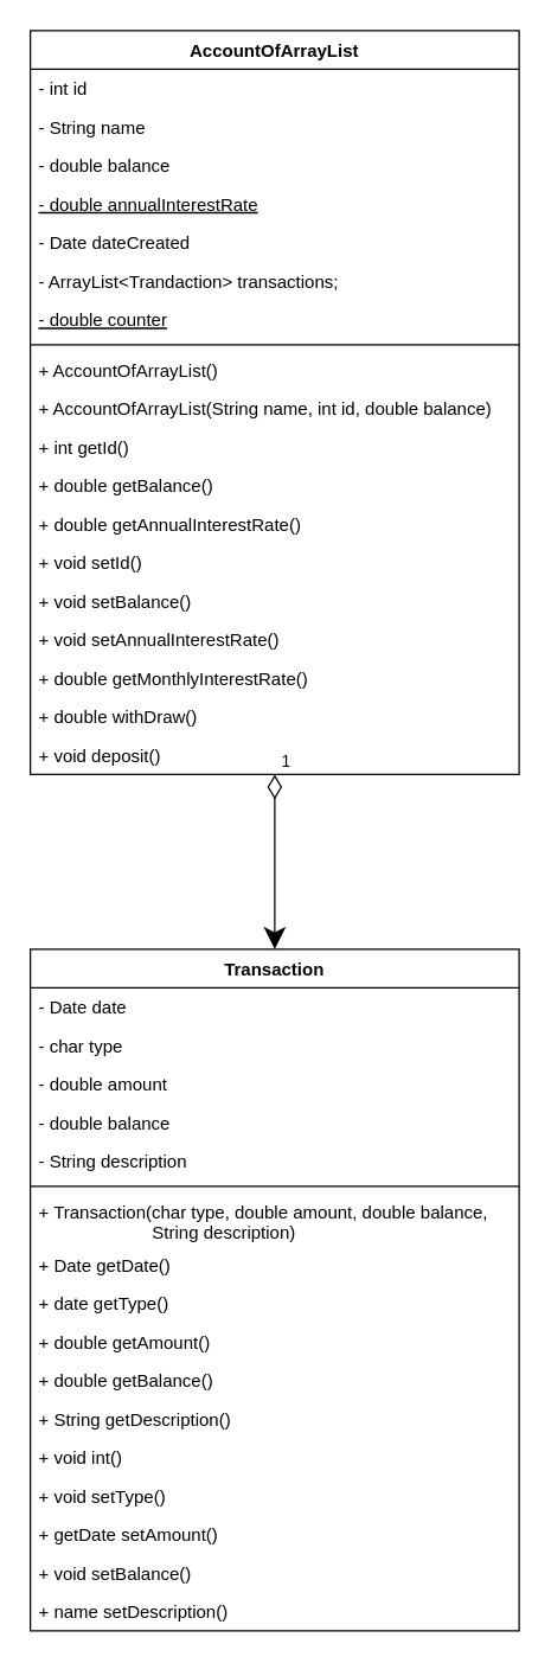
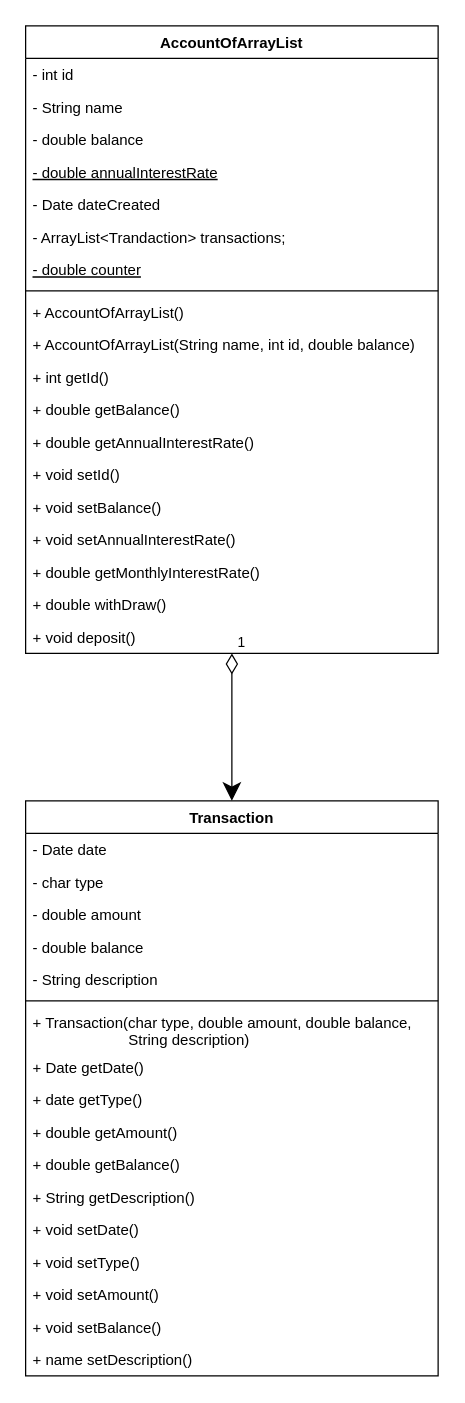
  <mxCell id="0" />
  <mxCell id="1" parent="0" />
  <mxCell id="2" value="AccountOfArrayList" style="swimlane;fontStyle=1;align=center;verticalAlign=top;childLayout=stackLayout;horizontal=1;startSize=26;horizontalStack=0;resizeParent=1;resizeParentMax=0;resizeLast=0;collapsible=1;marginBottom=0;" vertex="1" parent="1"><mxGeometry x="20" y="20" width="330" height="502" as="geometry" /></mxCell>
  <mxCell id="3" value="- int id" style="text;strokeColor=none;fillColor=none;align=left;verticalAlign=top;spacingLeft=4;spacingRight=4;overflow=hidden;rotatable=0;points=[[0,0.5],[1,0.5]];portConstraint=eastwest;" vertex="1" parent="2"><mxGeometry y="26" width="330" height="26" as="geometry" /></mxCell>
  <mxCell id="4" value="- String name" style="text;strokeColor=none;fillColor=none;align=left;verticalAlign=top;spacingLeft=4;spacingRight=4;overflow=hidden;rotatable=0;points=[[0,0.5],[1,0.5]];portConstraint=eastwest;" vertex="1" parent="2"><mxGeometry y="52" width="330" height="26" as="geometry" /></mxCell>
  <mxCell id="5" value="- double balance" style="text;strokeColor=none;fillColor=none;align=left;verticalAlign=top;spacingLeft=4;spacingRight=4;overflow=hidden;rotatable=0;points=[[0,0.5],[1,0.5]];portConstraint=eastwest;" vertex="1" parent="2"><mxGeometry y="78" width="330" height="26" as="geometry" /></mxCell>
  <mxCell id="6" value="- double annualInterestRate" style="text;strokeColor=none;fillColor=none;align=left;verticalAlign=top;spacingLeft=4;spacingRight=4;overflow=hidden;rotatable=0;points=[[0,0.5],[1,0.5]];portConstraint=eastwest;fontStyle=4" vertex="1" parent="2"><mxGeometry y="104" width="330" height="26" as="geometry" /></mxCell>
  <mxCell id="7" value="- Date dateCreated" style="text;strokeColor=none;fillColor=none;align=left;verticalAlign=top;spacingLeft=4;spacingRight=4;overflow=hidden;rotatable=0;points=[[0,0.5],[1,0.5]];portConstraint=eastwest;" vertex="1" parent="2"><mxGeometry y="130" width="330" height="26" as="geometry" /></mxCell>
  <mxCell id="8" value="- ArrayList&lt;Trandaction&gt; transactions;" style="text;strokeColor=none;fillColor=none;align=left;verticalAlign=top;spacingLeft=4;spacingRight=4;overflow=hidden;rotatable=0;points=[[0,0.5],[1,0.5]];portConstraint=eastwest;" vertex="1" parent="2"><mxGeometry y="156" width="330" height="26" as="geometry" /></mxCell>
  <mxCell id="9" value="- double counter" style="text;strokeColor=none;fillColor=none;align=left;verticalAlign=top;spacingLeft=4;spacingRight=4;overflow=hidden;rotatable=0;points=[[0,0.5],[1,0.5]];portConstraint=eastwest;fontStyle=4" vertex="1" parent="2"><mxGeometry y="182" width="330" height="26" as="geometry" /></mxCell>
  <mxCell id="10" value="" style="line;strokeWidth=1;fillColor=none;align=left;verticalAlign=middle;spacingTop=-1;spacingLeft=3;spacingRight=3;rotatable=0;labelPosition=right;points=[];portConstraint=eastwest;" vertex="1" parent="2"><mxGeometry y="208" width="330" height="8" as="geometry" /></mxCell>
  <mxCell id="11" value="+ AccountOfArrayList()" style="text;strokeColor=none;fillColor=none;align=left;verticalAlign=top;spacingLeft=4;spacingRight=4;overflow=hidden;rotatable=0;points=[[0,0.5],[1,0.5]];portConstraint=eastwest;" vertex="1" parent="2"><mxGeometry y="216" width="330" height="26" as="geometry" /></mxCell>
  <mxCell id="12" value="+ AccountOfArrayList(String name, int id, double balance)" style="text;strokeColor=none;fillColor=none;align=left;verticalAlign=top;spacingLeft=4;spacingRight=4;overflow=hidden;rotatable=0;points=[[0,0.5],[1,0.5]];portConstraint=eastwest;" vertex="1" parent="2"><mxGeometry y="242" width="330" height="26" as="geometry" /></mxCell>
  <mxCell id="13" value="+ int getId()" style="text;strokeColor=none;fillColor=none;align=left;verticalAlign=top;spacingLeft=4;spacingRight=4;overflow=hidden;rotatable=0;points=[[0,0.5],[1,0.5]];portConstraint=eastwest;" vertex="1" parent="2"><mxGeometry y="268" width="330" height="26" as="geometry" /></mxCell>
  <mxCell id="14" value="+ double getBalance()" style="text;strokeColor=none;fillColor=none;align=left;verticalAlign=top;spacingLeft=4;spacingRight=4;overflow=hidden;rotatable=0;points=[[0,0.5],[1,0.5]];portConstraint=eastwest;" vertex="1" parent="2"><mxGeometry y="294" width="330" height="26" as="geometry" /></mxCell>
  <mxCell id="15" value="+ double getAnnualInterestRate()" style="text;strokeColor=none;fillColor=none;align=left;verticalAlign=top;spacingLeft=4;spacingRight=4;overflow=hidden;rotatable=0;points=[[0,0.5],[1,0.5]];portConstraint=eastwest;" vertex="1" parent="2"><mxGeometry y="320" width="330" height="26" as="geometry" /></mxCell>
  <mxCell id="16" value="+ void setId()" style="text;strokeColor=none;fillColor=none;align=left;verticalAlign=top;spacingLeft=4;spacingRight=4;overflow=hidden;rotatable=0;points=[[0,0.5],[1,0.5]];portConstraint=eastwest;" vertex="1" parent="2"><mxGeometry y="346" width="330" height="26" as="geometry" /></mxCell>
  <mxCell id="17" value="+ void setBalance()" style="text;strokeColor=none;fillColor=none;align=left;verticalAlign=top;spacingLeft=4;spacingRight=4;overflow=hidden;rotatable=0;points=[[0,0.5],[1,0.5]];portConstraint=eastwest;" vertex="1" parent="2"><mxGeometry y="372" width="330" height="26" as="geometry" /></mxCell>
  <mxCell id="18" value="+ void setAnnualInterestRate()" style="text;strokeColor=none;fillColor=none;align=left;verticalAlign=top;spacingLeft=4;spacingRight=4;overflow=hidden;rotatable=0;points=[[0,0.5],[1,0.5]];portConstraint=eastwest;" vertex="1" parent="2"><mxGeometry y="398" width="330" height="26" as="geometry" /></mxCell>
  <mxCell id="19" value="+ double getMonthlyInterestRate()" style="text;strokeColor=none;fillColor=none;align=left;verticalAlign=top;spacingLeft=4;spacingRight=4;overflow=hidden;rotatable=0;points=[[0,0.5],[1,0.5]];portConstraint=eastwest;" vertex="1" parent="2"><mxGeometry y="424" width="330" height="26" as="geometry" /></mxCell>
  <mxCell id="20" value="+ double withDraw()" style="text;strokeColor=none;fillColor=none;align=left;verticalAlign=top;spacingLeft=4;spacingRight=4;overflow=hidden;rotatable=0;points=[[0,0.5],[1,0.5]];portConstraint=eastwest;" vertex="1" parent="2"><mxGeometry y="450" width="330" height="26" as="geometry" /></mxCell>
  <mxCell id="21" value="+ void deposit()" style="text;strokeColor=none;fillColor=none;align=left;verticalAlign=top;spacingLeft=4;spacingRight=4;overflow=hidden;rotatable=0;points=[[0,0.5],[1,0.5]];portConstraint=eastwest;" vertex="1" parent="2"><mxGeometry y="476" width="330" height="26" as="geometry" /></mxCell>
  <mxCell id="22" value="Transaction" style="swimlane;fontStyle=1;align=center;verticalAlign=top;childLayout=stackLayout;horizontal=1;startSize=26;horizontalStack=0;resizeParent=1;resizeParentMax=0;resizeLast=0;collapsible=1;marginBottom=0;" vertex="1" parent="1"><mxGeometry x="20" y="640" width="330" height="460" as="geometry" /></mxCell>
  <mxCell id="23" value="- Date date" style="text;strokeColor=none;fillColor=none;align=left;verticalAlign=top;spacingLeft=4;spacingRight=4;overflow=hidden;rotatable=0;points=[[0,0.5],[1,0.5]];portConstraint=eastwest;" vertex="1" parent="22"><mxGeometry y="26" width="330" height="26" as="geometry" /></mxCell>
  <mxCell id="24" value="- char type" style="text;strokeColor=none;fillColor=none;align=left;verticalAlign=top;spacingLeft=4;spacingRight=4;overflow=hidden;rotatable=0;points=[[0,0.5],[1,0.5]];portConstraint=eastwest;" vertex="1" parent="22"><mxGeometry y="52" width="330" height="26" as="geometry" /></mxCell>
  <mxCell id="25" value="- double amount" style="text;strokeColor=none;fillColor=none;align=left;verticalAlign=top;spacingLeft=4;spacingRight=4;overflow=hidden;rotatable=0;points=[[0,0.5],[1,0.5]];portConstraint=eastwest;" vertex="1" parent="22"><mxGeometry y="78" width="330" height="26" as="geometry" /></mxCell>
  <mxCell id="26" value="- double balance" style="text;strokeColor=none;fillColor=none;align=left;verticalAlign=top;spacingLeft=4;spacingRight=4;overflow=hidden;rotatable=0;points=[[0,0.5],[1,0.5]];portConstraint=eastwest;" vertex="1" parent="22"><mxGeometry y="104" width="330" height="26" as="geometry" /></mxCell>
  <mxCell id="27" value="- String description" style="text;strokeColor=none;fillColor=none;align=left;verticalAlign=top;spacingLeft=4;spacingRight=4;overflow=hidden;rotatable=0;points=[[0,0.5],[1,0.5]];portConstraint=eastwest;" vertex="1" parent="22"><mxGeometry y="130" width="330" height="26" as="geometry" /></mxCell>
  <mxCell id="28" value="" style="line;strokeWidth=1;fillColor=none;align=left;verticalAlign=middle;spacingTop=-1;spacingLeft=3;spacingRight=3;rotatable=0;labelPosition=right;points=[];portConstraint=eastwest;" vertex="1" parent="22"><mxGeometry y="156" width="330" height="8" as="geometry" /></mxCell>
  <mxCell id="29" value="+ Transaction(char type, double amount, double balance,&#10;                       String description)&#10;" style="text;strokeColor=none;fillColor=none;align=left;verticalAlign=top;spacingLeft=4;spacingRight=4;overflow=hidden;rotatable=0;points=[[0,0.5],[1,0.5]];portConstraint=eastwest;" vertex="1" parent="22"><mxGeometry y="164" width="330" height="36" as="geometry" /></mxCell>
  <mxCell id="30" value="+ Date getDate()" style="text;strokeColor=none;fillColor=none;align=left;verticalAlign=top;spacingLeft=4;spacingRight=4;overflow=hidden;rotatable=0;points=[[0,0.5],[1,0.5]];portConstraint=eastwest;" vertex="1" parent="22"><mxGeometry y="200" width="330" height="26" as="geometry" /></mxCell>
  <mxCell id="31" value="+ date getType()" style="text;strokeColor=none;fillColor=none;align=left;verticalAlign=top;spacingLeft=4;spacingRight=4;overflow=hidden;rotatable=0;points=[[0,0.5],[1,0.5]];portConstraint=eastwest;" vertex="1" parent="22"><mxGeometry y="226" width="330" height="26" as="geometry" /></mxCell>
  <mxCell id="32" value="+ double getAmount()" style="text;strokeColor=none;fillColor=none;align=left;verticalAlign=top;spacingLeft=4;spacingRight=4;overflow=hidden;rotatable=0;points=[[0,0.5],[1,0.5]];portConstraint=eastwest;" vertex="1" parent="22"><mxGeometry y="252" width="330" height="26" as="geometry" /></mxCell>
  <mxCell id="33" value="+ double getBalance()" style="text;strokeColor=none;fillColor=none;align=left;verticalAlign=top;spacingLeft=4;spacingRight=4;overflow=hidden;rotatable=0;points=[[0,0.5],[1,0.5]];portConstraint=eastwest;" vertex="1" parent="22"><mxGeometry y="278" width="330" height="26" as="geometry" /></mxCell>
  <mxCell id="34" value="+ String getDescription()" style="text;strokeColor=none;fillColor=none;align=left;verticalAlign=top;spacingLeft=4;spacingRight=4;overflow=hidden;rotatable=0;points=[[0,0.5],[1,0.5]];portConstraint=eastwest;" vertex="1" parent="22"><mxGeometry y="304" width="330" height="26" as="geometry" /></mxCell>
- <mxCell id="35" value="+ void int()" style="text;strokeColor=none;fillColor=none;align=left;verticalAlign=top;spacingLeft=4;spacingRight=4;overflow=hidden;rotatable=0;points=[[0,0.5],[1,0.5]];portConstraint=eastwest;" vertex="1" parent="22"><mxGeometry y="330" width="330" height="26" as="geometry" /></mxCell>
+ <mxCell id="35" value="+ void setDate()" style="text;strokeColor=none;fillColor=none;align=left;verticalAlign=top;spacingLeft=4;spacingRight=4;overflow=hidden;rotatable=0;points=[[0,0.5],[1,0.5]];portConstraint=eastwest;" vertex="1" parent="22"><mxGeometry y="330" width="330" height="26" as="geometry" /></mxCell>
  <mxCell id="36" value="+ void setType()" style="text;strokeColor=none;fillColor=none;align=left;verticalAlign=top;spacingLeft=4;spacingRight=4;overflow=hidden;rotatable=0;points=[[0,0.5],[1,0.5]];portConstraint=eastwest;" vertex="1" parent="22"><mxGeometry y="356" width="330" height="26" as="geometry" /></mxCell>
- <mxCell id="37" value="+ getDate setAmount()" style="text;strokeColor=none;fillColor=none;align=left;verticalAlign=top;spacingLeft=4;spacingRight=4;overflow=hidden;rotatable=0;points=[[0,0.5],[1,0.5]];portConstraint=eastwest;" vertex="1" parent="22"><mxGeometry y="382" width="330" height="26" as="geometry" /></mxCell>
+ <mxCell id="37" value="+ void setAmount()" style="text;strokeColor=none;fillColor=none;align=left;verticalAlign=top;spacingLeft=4;spacingRight=4;overflow=hidden;rotatable=0;points=[[0,0.5],[1,0.5]];portConstraint=eastwest;" vertex="1" parent="22"><mxGeometry y="382" width="330" height="26" as="geometry" /></mxCell>
  <mxCell id="38" value="+ void setBalance()" style="text;strokeColor=none;fillColor=none;align=left;verticalAlign=top;spacingLeft=4;spacingRight=4;overflow=hidden;rotatable=0;points=[[0,0.5],[1,0.5]];portConstraint=eastwest;" vertex="1" parent="22"><mxGeometry y="408" width="330" height="26" as="geometry" /></mxCell>
  <mxCell id="39" value="+ name setDescription()" style="text;strokeColor=none;fillColor=none;align=left;verticalAlign=top;spacingLeft=4;spacingRight=4;overflow=hidden;rotatable=0;points=[[0,0.5],[1,0.5]];portConstraint=eastwest;" vertex="1" parent="22"><mxGeometry y="434" width="330" height="26" as="geometry" /></mxCell>
  <mxCell id="40" value="1" style="endArrow=classic;html=1;endSize=12;startArrow=diamondThin;startSize=14;startFill=0;edgeStyle=orthogonalEdgeStyle;align=left;verticalAlign=bottom;" edge="1" parent="1" source="2" target="22"><mxGeometry x="-1" y="3" relative="1" as="geometry"><mxPoint x="20" y="750" as="sourcePoint" /><mxPoint x="180" y="750" as="targetPoint" /></mxGeometry></mxCell>
